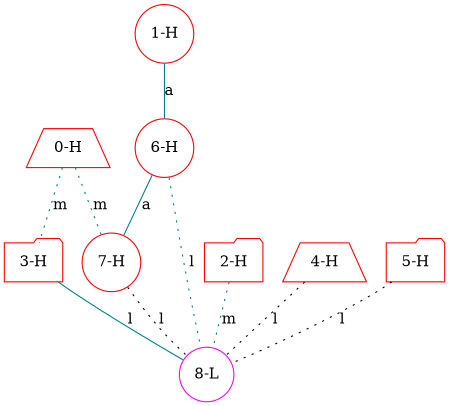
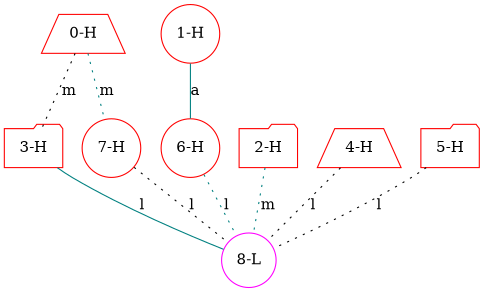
  graph {
    node [color=red shape=circle]
    edge [color=teal style=dotted]
    n1 [label="0-H" shape=trapezium]
    n2 [label="3-H" shape=folder]
    n3 [label="7-H"]
    n4 [color=magenta label="8-L"]
    n5 [label="1-H"]
    n6 [label="6-H"]
    n7 [label="2-H" shape=folder]
    n8 [label="4-H" shape=trapezium]
    n9 [label="5-H" shape=folder]
-   n1 -- n2 [label=m]
+   n1 -- n2 [color=black label=m]
    n1 -- n3 [label=m]
    n2 -- n4 [label=l style=solid]
    n3 -- n4 [color=black label=l]
    n5 -- n6 [label=a style=solid]
-   n6 -- n3 [label=a style=solid]
    n6 -- n4 [label=l]
    n7 -- n4 [label=m]
    n8 -- n4 [color=black label=l]
    n9 -- n4 [color=black label=l]
  }
